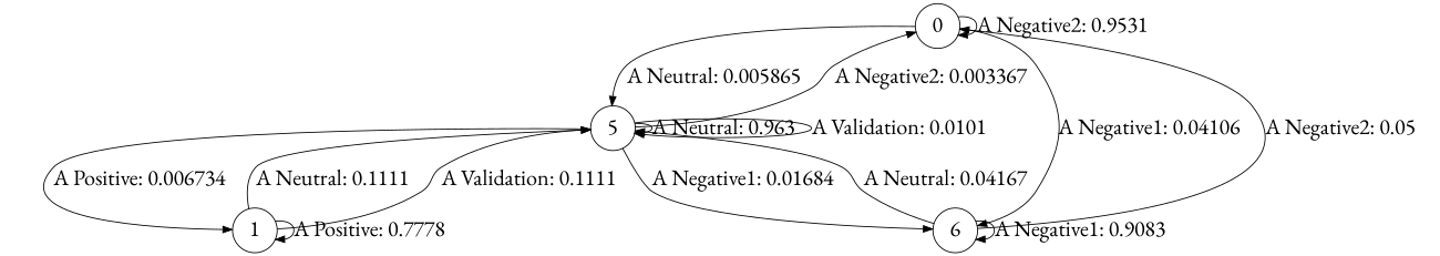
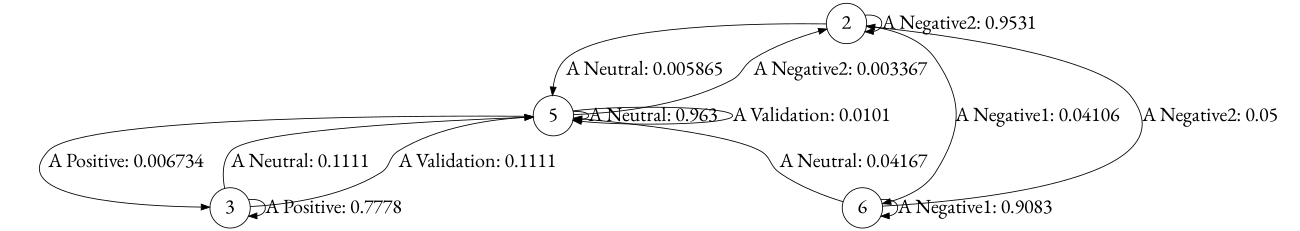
  digraph {
    fontname="EB Garamond"
    node [fontname="EB Garamond" fontsize=24 shape=circle]
    edge [fontname="EB Garamond" fontsize=24]
-   0
+   0 [label=2]
    n2 [label=5]
    n3 [label=6]
-   3 [label=1]
+   3
    0 -> 0 [label="A Negative2: 0.9531   "]
    0 -> n2 [label="A Neutral: 0.005865  "]
    0 -> n3 [label="A Negative1: 0.04106  "]
    n2 -> 0 [label="A Negative2: 0.003367  "]
    n2 -> n2 [label="A Neutral: 0.963    "]
    n2 -> n2 [label="A Validation: 0.0101   "]
-   n2 -> n3 [label="A Negative1: 0.01684  "]
    n2 -> 3 [label="A Positive: 0.006734  "]
    n3 -> 0 [label="A Negative2: 0.05     "]
    n3 -> n2 [label="A Neutral: 0.04167  "]
    n3 -> n3 [label="A Negative1: 0.9083   "]
    3 -> n2 [label="A Neutral: 0.1111   "]
    3 -> n2 [label="A Validation: 0.1111   "]
    3 -> 3 [label="A Positive: 0.7778   "]
  }
